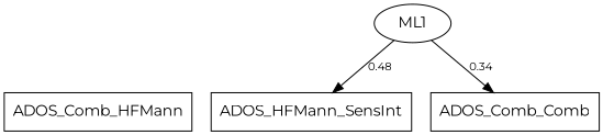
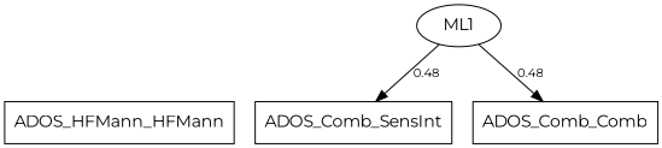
  digraph {
    fontname=Montserrat
    rankdir=TB
    node [fontname=Montserrat fontsize=14 shape=box]
    edge [fontname=Montserrat fontsize=10]
-   n1 [label=ADOS_Comb_HFMann width=2]
-   n2 [label=ADOS_HFMann_SensInt width=2]
+   n1 [label=ADOS_HFMann_HFMann width=2]
+   n2 [label=ADOS_Comb_SensInt width=2]
    n3 [label=ADOS_Comb_Comb width=2]
    ML1 [shape=ellipse width=1]
    subgraph sub_1 {
      rank=same
      n1
      n2
      n3
    }
    subgraph sub_2 {
      rank=same
      ML1
    }
    ML1 -> n2 [label=0.48]
-   ML1 -> n3 [label=0.34]
+   ML1 -> n3 [label=0.48]
  }
